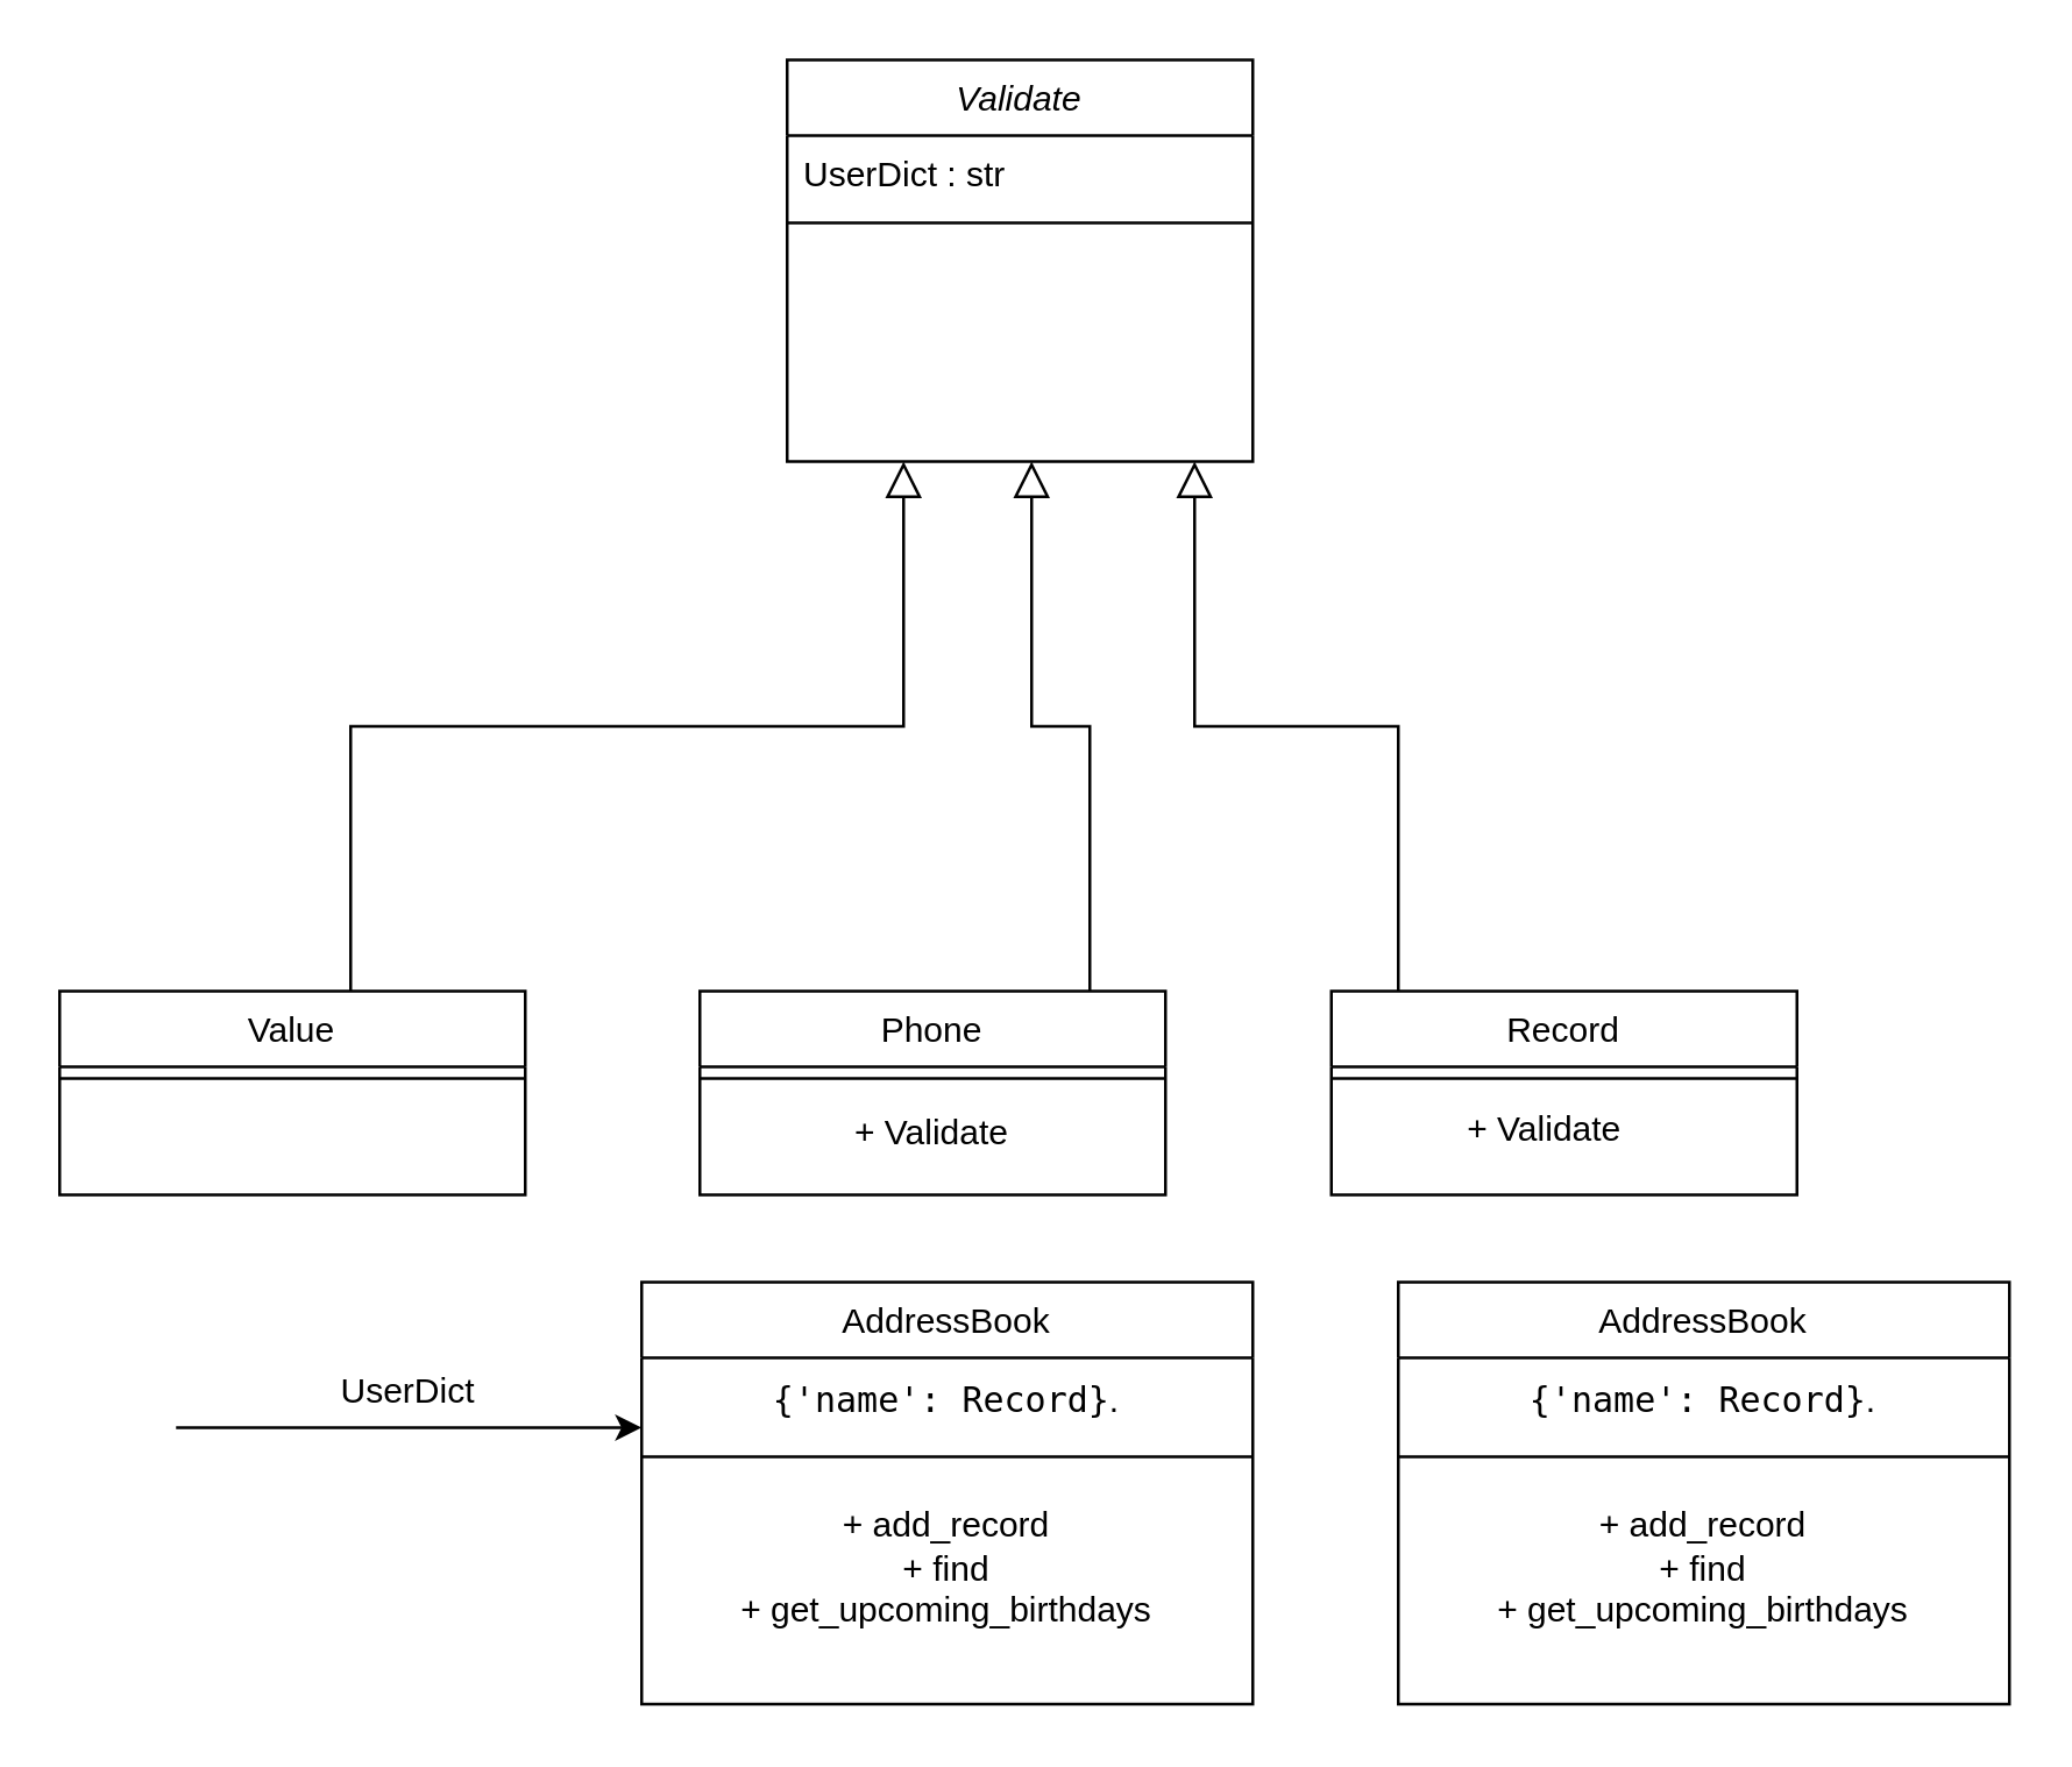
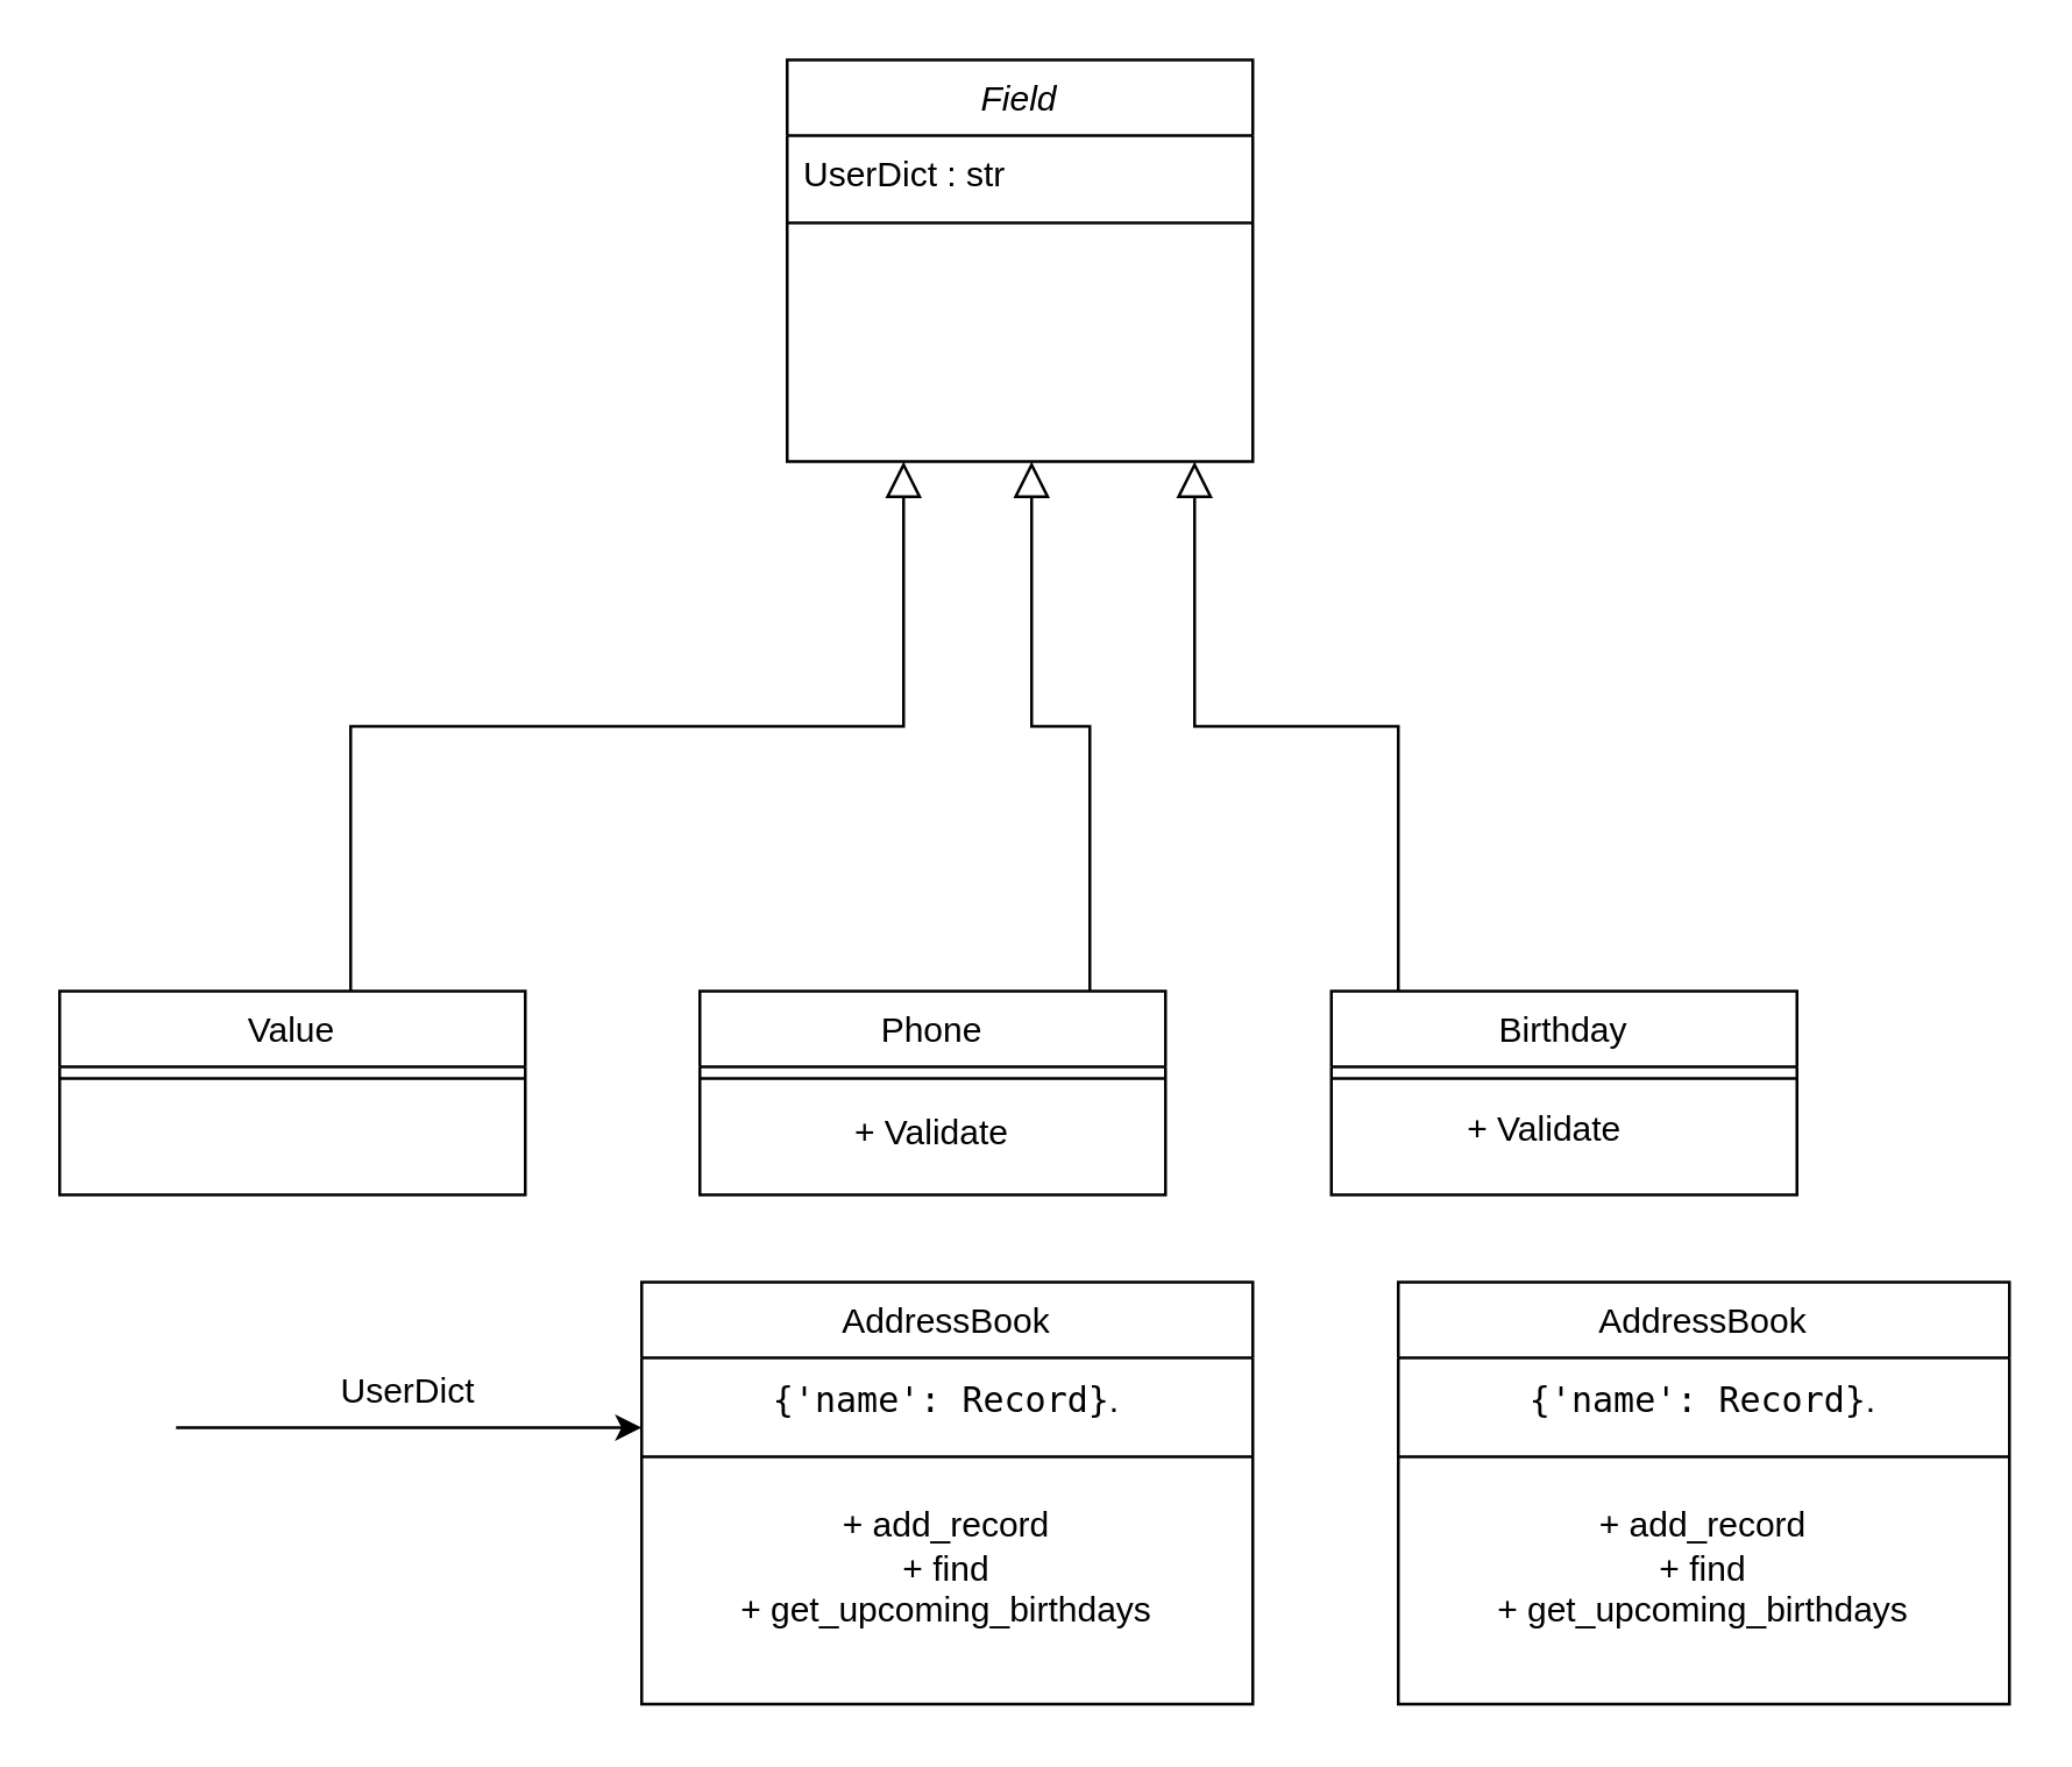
  <mxCell id="0" />
  <mxCell id="1" parent="0" />
- <mxCell id="2" value="Validate&#10;" style="swimlane;fontStyle=2;align=center;verticalAlign=top;childLayout=stackLayout;horizontal=1;startSize=26;horizontalStack=0;resizeParent=1;resizeLast=0;collapsible=1;marginBottom=0;rounded=0;shadow=0;strokeWidth=1;" parent="1" vertex="1"><mxGeometry x="270" y="20" width="160" height="138" as="geometry"><mxRectangle x="310" y="40" width="160" height="26" as="alternateBounds" /></mxGeometry></mxCell>
+ <mxCell id="2" value="Field&#10;" style="swimlane;fontStyle=2;align=center;verticalAlign=top;childLayout=stackLayout;horizontal=1;startSize=26;horizontalStack=0;resizeParent=1;resizeLast=0;collapsible=1;marginBottom=0;rounded=0;shadow=0;strokeWidth=1;" parent="1" vertex="1"><mxGeometry x="270" y="20" width="160" height="138" as="geometry"><mxRectangle x="310" y="40" width="160" height="26" as="alternateBounds" /></mxGeometry></mxCell>
  <mxCell id="3" value="UserDict : str&#10;" style="text;align=left;verticalAlign=top;spacingLeft=4;spacingRight=4;overflow=hidden;rotatable=0;points=[[0,0.5],[1,0.5]];portConstraint=eastwest;rounded=0;shadow=0;html=0;" parent="2" vertex="1"><mxGeometry y="26" width="160" height="26" as="geometry" /></mxCell>
  <mxCell id="4" value="" style="line;html=1;strokeWidth=1;align=left;verticalAlign=middle;spacingTop=-1;spacingLeft=3;spacingRight=3;rotatable=0;labelPosition=right;points=[];portConstraint=eastwest;" parent="2" vertex="1"><mxGeometry y="52" width="160" height="8" as="geometry" /></mxCell>
  <mxCell id="5" value="Value" style="swimlane;fontStyle=0;align=center;verticalAlign=top;childLayout=stackLayout;horizontal=1;startSize=26;horizontalStack=0;resizeParent=1;resizeLast=0;collapsible=1;marginBottom=0;rounded=0;shadow=0;strokeWidth=1;" parent="1" vertex="1"><mxGeometry x="20" y="340" width="160" height="70" as="geometry"><mxRectangle x="130" y="380" width="160" height="26" as="alternateBounds" /></mxGeometry></mxCell>
  <mxCell id="6" value="" style="line;html=1;strokeWidth=1;align=left;verticalAlign=middle;spacingTop=-1;spacingLeft=3;spacingRight=3;rotatable=0;labelPosition=right;points=[];portConstraint=eastwest;" parent="5" vertex="1"><mxGeometry y="26" width="160" height="8" as="geometry" /></mxCell>
  <mxCell id="7" value="" style="endArrow=block;endSize=10;endFill=0;shadow=0;strokeWidth=1;rounded=0;curved=0;edgeStyle=elbowEdgeStyle;elbow=vertical;" parent="1" edge="1"><mxGeometry width="160" relative="1" as="geometry"><mxPoint x="120" y="340" as="sourcePoint" /><mxPoint x="310" y="158" as="targetPoint" /></mxGeometry></mxCell>
  <mxCell id="8" value="" style="endArrow=block;endSize=10;endFill=0;shadow=0;strokeWidth=1;rounded=0;curved=0;edgeStyle=elbowEdgeStyle;elbow=vertical;" parent="1" edge="1"><mxGeometry width="160" relative="1" as="geometry"><mxPoint x="374" y="340" as="sourcePoint" /><mxPoint x="354" y="158" as="targetPoint" /></mxGeometry></mxCell>
  <mxCell id="9" value="Phone" style="swimlane;fontStyle=0;align=center;verticalAlign=top;childLayout=stackLayout;horizontal=1;startSize=26;horizontalStack=0;resizeParent=1;resizeLast=0;collapsible=1;marginBottom=0;rounded=0;shadow=0;strokeWidth=1;" vertex="1" parent="1"><mxGeometry x="240" y="340" width="160" height="70" as="geometry"><mxRectangle x="340" y="380" width="170" height="26" as="alternateBounds" /></mxGeometry></mxCell>
  <mxCell id="10" value="" style="line;html=1;strokeWidth=1;align=left;verticalAlign=middle;spacingTop=-1;spacingLeft=3;spacingRight=3;rotatable=0;labelPosition=right;points=[];portConstraint=eastwest;" vertex="1" parent="9"><mxGeometry y="26" width="160" height="8" as="geometry" /></mxCell>
  <mxCell id="11" value="+ Validate" style="text;strokeColor=none;align=center;fillColor=none;html=1;verticalAlign=middle;whiteSpace=wrap;rounded=0;" vertex="1" parent="9"><mxGeometry y="34" width="160" height="30" as="geometry" /></mxCell>
- <mxCell id="12" value="Record" style="swimlane;fontStyle=0;align=center;verticalAlign=top;childLayout=stackLayout;horizontal=1;startSize=26;horizontalStack=0;resizeParent=1;resizeLast=0;collapsible=1;marginBottom=0;rounded=0;shadow=0;strokeWidth=1;" vertex="1" parent="1"><mxGeometry x="457" y="340" width="160" height="70" as="geometry"><mxRectangle x="340" y="380" width="170" height="26" as="alternateBounds" /></mxGeometry></mxCell>
+ <mxCell id="12" value="Birthday" style="swimlane;fontStyle=0;align=center;verticalAlign=top;childLayout=stackLayout;horizontal=1;startSize=26;horizontalStack=0;resizeParent=1;resizeLast=0;collapsible=1;marginBottom=0;rounded=0;shadow=0;strokeWidth=1;" vertex="1" parent="1"><mxGeometry x="457" y="340" width="160" height="70" as="geometry"><mxRectangle x="340" y="380" width="170" height="26" as="alternateBounds" /></mxGeometry></mxCell>
  <mxCell id="13" value="" style="line;html=1;strokeWidth=1;align=left;verticalAlign=middle;spacingTop=-1;spacingLeft=3;spacingRight=3;rotatable=0;labelPosition=right;points=[];portConstraint=eastwest;" vertex="1" parent="12"><mxGeometry y="26" width="160" height="8" as="geometry" /></mxCell>
  <mxCell id="14" value="" style="endArrow=block;endSize=10;endFill=0;shadow=0;strokeWidth=1;rounded=0;curved=0;edgeStyle=elbowEdgeStyle;elbow=vertical;" edge="1" parent="1"><mxGeometry width="160" relative="1" as="geometry"><mxPoint x="480" y="340" as="sourcePoint" /><mxPoint x="410" y="158" as="targetPoint" /></mxGeometry></mxCell>
  <mxCell id="15" value="+ Validate" style="text;html=1;align=center;verticalAlign=middle;resizable=0;points=[];autosize=1;strokeColor=none;fillColor=none;" vertex="1" parent="1"><mxGeometry x="490" y="373" width="80" height="30" as="geometry" /></mxCell>
  <mxCell id="16" value="&lt;div&gt;&lt;br&gt;&lt;/div&gt;" style="text;strokeColor=none;align=center;fillColor=none;html=1;verticalAlign=middle;whiteSpace=wrap;rounded=0;" vertex="1" parent="1"><mxGeometry x="290" y="490" width="60" height="30" as="geometry" /></mxCell>
  <mxCell id="17" value="" style="edgeStyle=none;orthogonalLoop=1;jettySize=auto;html=1;rounded=0;entryX=0;entryY=0.5;entryDx=0;entryDy=0;" edge="1" parent="1"><mxGeometry width="100" relative="1" as="geometry"><mxPoint x="60" y="490" as="sourcePoint" /><mxPoint x="220" y="490" as="targetPoint" /><Array as="points" /></mxGeometry></mxCell>
  <mxCell id="18" value="UserDict&lt;div&gt;&lt;br&gt;&lt;/div&gt;" style="text;strokeColor=none;align=center;fillColor=none;html=1;verticalAlign=middle;whiteSpace=wrap;rounded=0;" vertex="1" parent="1"><mxGeometry x="110" y="470" width="60" height="30" as="geometry" /></mxCell>
  <mxCell id="19" value="AddressBook&#10;" style="swimlane;fontStyle=0;align=center;verticalAlign=top;childLayout=stackLayout;horizontal=1;startSize=26;horizontalStack=0;resizeParent=1;resizeLast=0;collapsible=1;marginBottom=0;rounded=0;shadow=0;strokeWidth=1;" vertex="1" parent="1"><mxGeometry x="220" y="440" width="210" height="145" as="geometry"><mxRectangle x="340" y="380" width="170" height="26" as="alternateBounds" /></mxGeometry></mxCell>
  <mxCell id="20" value="&lt;div&gt;&lt;br&gt;&lt;/div&gt;&lt;div&gt;&lt;br&gt;&lt;/div&gt;&lt;div&gt;&lt;br&gt;&lt;/div&gt;&lt;div&gt;&lt;br&gt;&lt;/div&gt;&lt;div&gt;&lt;br&gt;&lt;/div&gt;&lt;div&gt;&lt;code&gt;{'name': Record}&lt;/code&gt;.&lt;/div&gt;&lt;div&gt;&lt;br&gt;&lt;/div&gt;&lt;div&gt;&lt;br&gt;&lt;/div&gt;+ add_record&lt;div&gt;+&amp;nbsp;find&lt;/div&gt;&lt;div&gt;+&amp;nbsp;get_upcoming_birthdays&lt;/div&gt;" style="text;strokeColor=none;align=center;fillColor=none;html=1;verticalAlign=middle;whiteSpace=wrap;rounded=0;" vertex="1" parent="19"><mxGeometry y="26" width="210" height="30" as="geometry" /></mxCell>
  <mxCell id="21" value="" style="line;html=1;strokeWidth=1;align=left;verticalAlign=middle;spacingTop=-1;spacingLeft=3;spacingRight=3;rotatable=0;labelPosition=right;points=[];portConstraint=eastwest;" vertex="1" parent="19"><mxGeometry y="56" width="210" height="8" as="geometry" /></mxCell>
  <mxCell id="22" value="AddressBook&#10;" style="swimlane;fontStyle=0;align=center;verticalAlign=top;childLayout=stackLayout;horizontal=1;startSize=26;horizontalStack=0;resizeParent=1;resizeLast=0;collapsible=1;marginBottom=0;rounded=0;shadow=0;strokeWidth=1;" vertex="1" parent="1"><mxGeometry x="480" y="440" width="210" height="145" as="geometry"><mxRectangle x="520" y="460" width="170" height="26" as="alternateBounds" /></mxGeometry></mxCell>
  <mxCell id="23" value="&lt;div&gt;&lt;br&gt;&lt;/div&gt;&lt;div&gt;&lt;br&gt;&lt;/div&gt;&lt;div&gt;&lt;br&gt;&lt;/div&gt;&lt;div&gt;&lt;br&gt;&lt;/div&gt;&lt;div&gt;&lt;br&gt;&lt;/div&gt;&lt;div&gt;&lt;code&gt;{'name': Record}&lt;/code&gt;.&lt;/div&gt;&lt;div&gt;&lt;br&gt;&lt;/div&gt;&lt;div&gt;&lt;br&gt;&lt;/div&gt;+ add_record&lt;div&gt;+&amp;nbsp;find&lt;/div&gt;&lt;div&gt;+&amp;nbsp;get_upcoming_birthdays&lt;/div&gt;" style="text;strokeColor=none;align=center;fillColor=none;html=1;verticalAlign=middle;whiteSpace=wrap;rounded=0;" vertex="1" parent="22"><mxGeometry y="26" width="210" height="30" as="geometry" /></mxCell>
  <mxCell id="24" value="" style="line;html=1;strokeWidth=1;align=left;verticalAlign=middle;spacingTop=-1;spacingLeft=3;spacingRight=3;rotatable=0;labelPosition=right;points=[];portConstraint=eastwest;" vertex="1" parent="22"><mxGeometry y="56" width="210" height="8" as="geometry" /></mxCell>
